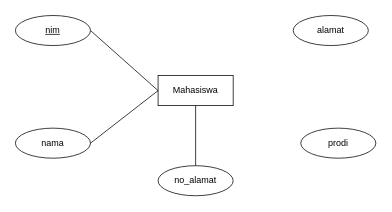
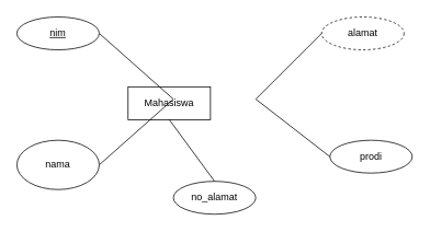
  <mxCell id="0" />
  <mxCell id="1" parent="0" />
- <mxCell id="2" value="Mahasiswa" style="whiteSpace=wrap;html=1;align=center;" vertex="1" parent="1"><mxGeometry x="210" y="100" width="100" height="40" as="geometry" /></mxCell>
- <mxCell id="3" value="nama" style="ellipse;whiteSpace=wrap;html=1;align=center;" vertex="1" parent="1"><mxGeometry x="20" y="170" width="100" height="40" as="geometry" /></mxCell>
+ <mxCell id="2" value="Mahasiswa" style="whiteSpace=wrap;html=1;align=center;" vertex="1" parent="1"><mxGeometry x="155" y="105" width="100" height="40" as="geometry" /></mxCell>
+ <mxCell id="3" value="nama" style="ellipse;whiteSpace=wrap;html=1;align=center;" vertex="1" parent="1"><mxGeometry x="20" y="170" width="100" height="60" as="geometry" /></mxCell>
  <mxCell id="4" value="no_alamat" style="ellipse;whiteSpace=wrap;html=1;align=center;" vertex="1" parent="1"><mxGeometry x="210" y="220" width="100" height="40" as="geometry" /></mxCell>
  <mxCell id="5" value="prodi" style="ellipse;whiteSpace=wrap;html=1;align=center;" vertex="1" parent="1"><mxGeometry x="400" y="170" width="100" height="40" as="geometry" /></mxCell>
- <mxCell id="6" value="alamat" style="ellipse;whiteSpace=wrap;html=1;align=center;" vertex="1" parent="1"><mxGeometry x="390" y="20" width="100" height="40" as="geometry" /></mxCell>
+ <mxCell id="6" value="alamat" style="ellipse;whiteSpace=wrap;html=1;align=center;dashed=1;" vertex="1" parent="1"><mxGeometry x="390" y="20" width="100" height="40" as="geometry" /></mxCell>
  <mxCell id="7" value="" style="endArrow=none;html=1;rounded=0;entryX=0.5;entryY=0;entryDx=0;entryDy=0;exitX=0.5;exitY=1;exitDx=0;exitDy=0;" edge="1" parent="1" source="2" target="4"><mxGeometry relative="1" as="geometry"><mxPoint x="180" y="120" as="sourcePoint" /><mxPoint x="340" y="120" as="targetPoint" /></mxGeometry></mxCell>
  <mxCell id="8" value="" style="endArrow=none;html=1;rounded=0;entryX=1;entryY=0.5;entryDx=0;entryDy=0;exitX=1;exitY=0.5;exitDx=0;exitDy=0;" edge="1" parent="1" source="3"><mxGeometry relative="1" as="geometry"><mxPoint x="50" y="110" as="sourcePoint" /><mxPoint x="120" y="40" as="targetPoint" /><Array as="points"><mxPoint x="210" y="120" /></Array></mxGeometry></mxCell>
+ <mxCell id="9" value="" style="endArrow=none;html=1;rounded=0;entryX=0;entryY=0.5;entryDx=0;entryDy=0;exitX=0;exitY=0.5;exitDx=0;exitDy=0;" edge="1" parent="1" source="5" target="6"><mxGeometry relative="1" as="geometry"><mxPoint x="180" y="120" as="sourcePoint" /><mxPoint x="340" y="120" as="targetPoint" /><Array as="points"><mxPoint x="310" y="120" /></Array></mxGeometry></mxCell>
  <mxCell id="10" value="nim" style="ellipse;whiteSpace=wrap;html=1;align=center;fontStyle=4;" vertex="1" parent="1"><mxGeometry x="20" y="20" width="100" height="40" as="geometry" /></mxCell>
